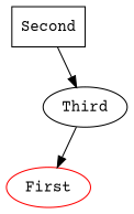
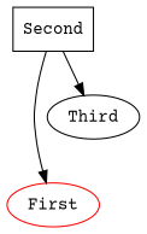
  digraph {
    fontname="Courier Prime"
    node [color=black fontname="Courier Prime" shape=oval]
    edge [fontname="Courier Prime"]
    n1 [color=red label=First]
    n2 [label=Second shape=box]
    n3 [label=Third]
-   n3 -> n1
+   n2 -> n1
    n2 -> n3
  }
